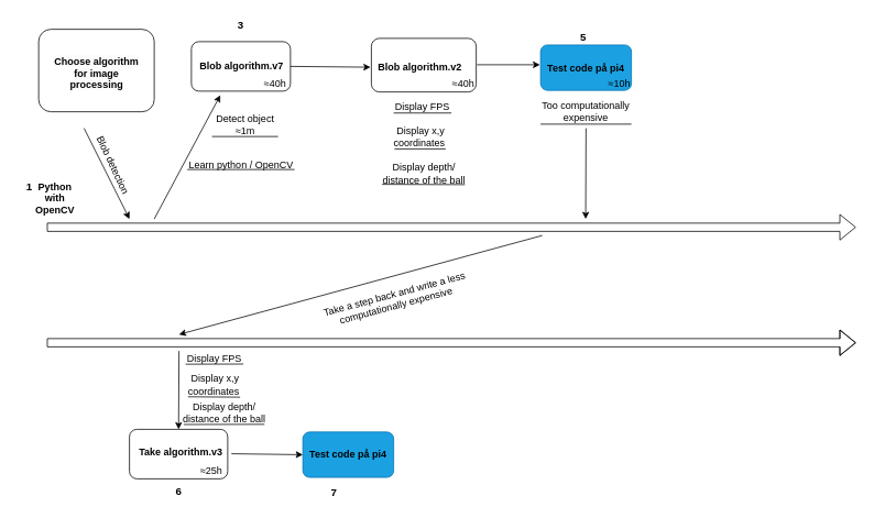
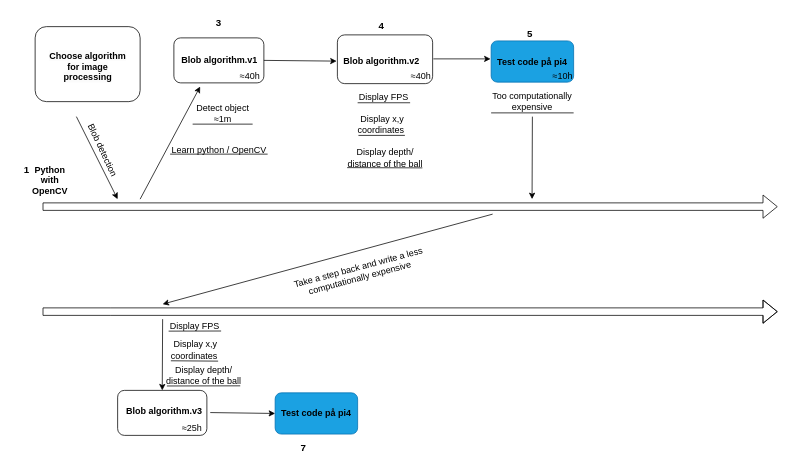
  <mxCell id="0" />
  <mxCell id="1" parent="0" />
  <mxCell id="2" value="" style="shape=flexArrow;endArrow=classic;html=1;rounded=0;" parent="1" edge="1"><mxGeometry width="50" height="50" relative="1" as="geometry"><mxPoint x="56" y="275" as="sourcePoint" /><mxPoint x="1036" y="275" as="targetPoint" /></mxGeometry></mxCell>
  <mxCell id="3" value="" style="endArrow=classic;html=1;rounded=0;exitX=0.5;exitY=1;exitDx=0;exitDy=0;" parent="1" edge="1"><mxGeometry width="50" height="50" relative="1" as="geometry"><mxPoint x="101" y="155" as="sourcePoint" /><mxPoint x="156" y="265" as="targetPoint" /></mxGeometry></mxCell>
  <mxCell id="4" value="Blob detection" style="text;html=1;strokeColor=none;fillColor=none;align=center;verticalAlign=middle;whiteSpace=wrap;rounded=0;rotation=65;" parent="1" vertex="1"><mxGeometry x="86" y="185" width="100" height="30" as="geometry" /></mxCell>
  <mxCell id="5" value="" style="rounded=1;whiteSpace=wrap;html=1;" parent="1" vertex="1"><mxGeometry x="449" y="46" width="127" height="65" as="geometry" /></mxCell>
  <mxCell id="6" value="&lt;b&gt;Blob algorithm.v2&lt;/b&gt;" style="text;html=1;strokeColor=none;fillColor=none;align=center;verticalAlign=middle;whiteSpace=wrap;rounded=0;" parent="1" vertex="1"><mxGeometry x="448" y="51" width="120" height="60" as="geometry" /></mxCell>
  <mxCell id="7" value="Display depth/ distance of the ball" style="text;html=1;strokeColor=none;fillColor=none;align=center;verticalAlign=middle;whiteSpace=wrap;rounded=0;" parent="1" vertex="1"><mxGeometry x="453" y="195" width="120" height="30" as="geometry" /></mxCell>
  <mxCell id="8" value="Display x,y coordinates&amp;nbsp;" style="text;html=1;strokeColor=none;fillColor=none;align=center;verticalAlign=middle;whiteSpace=wrap;rounded=0;" parent="1" vertex="1"><mxGeometry x="469" y="150" width="80" height="30" as="geometry" /></mxCell>
  <mxCell id="9" value="Display FPS" style="text;html=1;strokeColor=none;fillColor=none;align=center;verticalAlign=middle;whiteSpace=wrap;rounded=0;" parent="1" vertex="1"><mxGeometry x="476" y="114" width="70" height="30" as="geometry" /></mxCell>
  <mxCell id="10" value="" style="endArrow=none;html=1;rounded=0;exitX=0;exitY=0.75;exitDx=0;exitDy=0;entryX=1;entryY=0.75;entryDx=0;entryDy=0;" parent="1" edge="1" target="9" source="9"><mxGeometry width="50" height="50" relative="1" as="geometry"><mxPoint x="476" y="139" as="sourcePoint" /><mxPoint x="546" y="139" as="targetPoint" /></mxGeometry></mxCell>
  <mxCell id="11" value="" style="endArrow=none;html=1;rounded=0;exitX=0.101;exitY=1.002;exitDx=0;exitDy=0;exitPerimeter=0;" parent="1" source="8" edge="1"><mxGeometry width="50" height="50" relative="1" as="geometry"><mxPoint x="476" y="180" as="sourcePoint" /><mxPoint x="539" y="180" as="targetPoint" /></mxGeometry></mxCell>
  <mxCell id="12" value="" style="endArrow=none;html=1;rounded=0;entryX=0.911;entryY=0.945;entryDx=0;entryDy=0;entryPerimeter=0;" parent="1" target="7" edge="1"><mxGeometry width="50" height="50" relative="1" as="geometry"><mxPoint x="462" y="223" as="sourcePoint" /><mxPoint x="553" y="225" as="targetPoint" /></mxGeometry></mxCell>
  <mxCell id="13" value="&lt;b&gt;Python with OpenCV&lt;/b&gt;" style="text;html=1;strokeColor=none;fillColor=none;align=center;verticalAlign=middle;whiteSpace=wrap;rounded=0;" parent="1" vertex="1"><mxGeometry x="36" y="225" width="60" height="30" as="geometry" /></mxCell>
  <mxCell id="14" value="&amp;nbsp;≈40h" style="text;html=1;strokeColor=none;fillColor=none;align=center;verticalAlign=middle;whiteSpace=wrap;rounded=0;rotation=0;" parent="1" vertex="1"><mxGeometry x="549" y="91" width="20" height="20" as="geometry" /></mxCell>
  <mxCell id="15" value="" style="rounded=1;whiteSpace=wrap;html=1;fillColor=#1ba1e2;fontColor=#ffffff;strokeColor=#006EAF;" parent="1" vertex="1"><mxGeometry x="654" y="54" width="110" height="55" as="geometry" /></mxCell>
  <mxCell id="16" value="&lt;b&gt;Test code på pi4&lt;/b&gt;" style="text;html=1;strokeColor=none;fillColor=none;align=center;verticalAlign=middle;whiteSpace=wrap;rounded=0;" parent="1" vertex="1"><mxGeometry x="654" y="66.5" width="110" height="30" as="geometry" /></mxCell>
  <mxCell id="17" value="&amp;nbsp;≈10h" style="text;html=1;strokeColor=none;fillColor=none;align=center;verticalAlign=middle;whiteSpace=wrap;rounded=0;rotation=0;" parent="1" vertex="1"><mxGeometry x="732" y="93.34" width="32" height="15" as="geometry" /></mxCell>
  <mxCell id="18" value="Too computationally expensive" style="text;html=1;strokeColor=none;fillColor=none;align=center;verticalAlign=middle;whiteSpace=wrap;rounded=0;" parent="1" vertex="1"><mxGeometry x="654" y="120" width="110" height="30" as="geometry" /></mxCell>
  <mxCell id="19" value="" style="shape=flexArrow;endArrow=classic;html=1;rounded=0;" parent="1" edge="1"><mxGeometry width="50" height="50" relative="1" as="geometry"><mxPoint x="56" y="415" as="sourcePoint" /><mxPoint x="1036" y="415" as="targetPoint" /><Array as="points"><mxPoint x="146" y="415" /></Array></mxGeometry></mxCell>
  <mxCell id="20" value="" style="endArrow=classic;html=1;rounded=0;" parent="1" edge="1"><mxGeometry width="50" height="50" relative="1" as="geometry"><mxPoint x="656" y="285" as="sourcePoint" /><mxPoint x="216" y="405" as="targetPoint" /></mxGeometry></mxCell>
  <mxCell id="21" value="Take a step back and write a&amp;nbsp;less computationally expensive&amp;nbsp;&lt;br&gt;&amp;nbsp;" style="text;html=1;strokeColor=none;fillColor=none;align=center;verticalAlign=middle;whiteSpace=wrap;rounded=0;rotation=-15;" parent="1" vertex="1"><mxGeometry x="376" y="325" width="210" height="90" as="geometry" /></mxCell>
  <mxCell id="22" value="" style="rounded=1;whiteSpace=wrap;html=1;" parent="1" vertex="1"><mxGeometry x="156" y="520" width="119" height="60" as="geometry" /></mxCell>
- <mxCell id="23" value="&lt;b&gt;Take algorithm.v3&lt;/b&gt;" style="text;html=1;strokeColor=none;fillColor=none;align=center;verticalAlign=middle;whiteSpace=wrap;rounded=0;" parent="1" vertex="1"><mxGeometry x="161" y="532.78" width="115" height="30" as="geometry" /></mxCell>
+ <mxCell id="23" value="&lt;b&gt;Blob algorithm.v3&lt;/b&gt;" style="text;html=1;strokeColor=none;fillColor=none;align=center;verticalAlign=middle;whiteSpace=wrap;rounded=0;" parent="1" vertex="1"><mxGeometry x="161" y="532.78" width="115" height="30" as="geometry" /></mxCell>
  <mxCell id="24" value="" style="endArrow=classic;html=1;rounded=0;entryX=0.5;entryY=0;entryDx=0;entryDy=0;" parent="1" target="22" edge="1"><mxGeometry width="50" height="50" relative="1" as="geometry"><mxPoint x="216" y="425" as="sourcePoint" /><mxPoint x="216" y="485" as="targetPoint" /><Array as="points" /></mxGeometry></mxCell>
  <mxCell id="25" value="Display depth/ distance of the ball" style="text;html=1;strokeColor=none;fillColor=none;align=center;verticalAlign=middle;whiteSpace=wrap;rounded=0;" parent="1" vertex="1"><mxGeometry x="211" y="485" width="120" height="30" as="geometry" /></mxCell>
  <mxCell id="26" value="Display x,y coordinates&amp;nbsp;" style="text;html=1;strokeColor=none;fillColor=none;align=center;verticalAlign=middle;whiteSpace=wrap;rounded=0;" parent="1" vertex="1"><mxGeometry x="220" y="451" width="80" height="30" as="geometry" /></mxCell>
  <mxCell id="27" value="" style="endArrow=none;html=1;rounded=0;exitX=0.087;exitY=0.985;exitDx=0;exitDy=0;exitPerimeter=0;" parent="1" source="26" edge="1"><mxGeometry width="50" height="50" relative="1" as="geometry"><mxPoint x="239" y="517" as="sourcePoint" /><mxPoint x="290" y="481" as="targetPoint" /></mxGeometry></mxCell>
  <mxCell id="28" value="" style="endArrow=none;html=1;rounded=0;exitX=0.089;exitY=0.971;exitDx=0;exitDy=0;exitPerimeter=0;entryX=0.904;entryY=0.965;entryDx=0;entryDy=0;entryPerimeter=0;" parent="1" source="25" edge="1" target="25"><mxGeometry width="50" height="50" relative="1" as="geometry"><mxPoint x="279" y="555" as="sourcePoint" /><mxPoint x="349" y="545" as="targetPoint" /></mxGeometry></mxCell>
  <mxCell id="29" value="Display FPS" style="text;html=1;strokeColor=none;fillColor=none;align=center;verticalAlign=middle;whiteSpace=wrap;rounded=0;" parent="1" vertex="1"><mxGeometry x="224" y="420" width="70" height="30" as="geometry" /></mxCell>
  <mxCell id="30" value="" style="endArrow=none;html=1;rounded=0;entryX=1;entryY=1;entryDx=0;entryDy=0;" parent="1" edge="1"><mxGeometry width="50" height="50" relative="1" as="geometry"><mxPoint x="224" y="441" as="sourcePoint" /><mxPoint x="294" y="440.84" as="targetPoint" /></mxGeometry></mxCell>
  <mxCell id="31" value="≈25h" style="text;html=1;strokeColor=none;fillColor=none;align=center;verticalAlign=middle;whiteSpace=wrap;rounded=0;rotation=0;" parent="1" vertex="1"><mxGeometry x="233.5" y="562.78" width="42.5" height="17.22" as="geometry" /></mxCell>
  <mxCell id="32" value="" style="rounded=1;whiteSpace=wrap;html=1;" parent="1" vertex="1"><mxGeometry x="46" y="35" width="140" height="100" as="geometry" /></mxCell>
  <mxCell id="33" value="&lt;br&gt;&lt;b&gt;&lt;span style=&quot;color: rgb(0, 0, 0); font-family: Helvetica; font-size: 12px; font-style: normal; font-variant-ligatures: normal; font-variant-caps: normal; letter-spacing: normal; orphans: 2; text-align: center; text-indent: 0px; text-transform: none; widows: 2; word-spacing: 0px; -webkit-text-stroke-width: 0px; background-color: rgb(251, 251, 251); text-decoration-thickness: initial; text-decoration-style: initial; text-decoration-color: initial; float: none; display: inline !important;&quot;&gt;Choose algorithm for image processing&lt;/span&gt;&lt;br&gt;&lt;/b&gt;" style="text;html=1;strokeColor=none;fillColor=none;align=center;verticalAlign=middle;whiteSpace=wrap;rounded=0;" parent="1" vertex="1"><mxGeometry x="58.5" y="66" width="115" height="30" as="geometry" /></mxCell>
  <mxCell id="34" style="edgeStyle=orthogonalEdgeStyle;rounded=0;orthogonalLoop=1;jettySize=auto;html=1;exitX=0.5;exitY=0;exitDx=0;exitDy=0;" parent="1" source="35" edge="1"><mxGeometry relative="1" as="geometry"><mxPoint x="420.739" y="522.997" as="targetPoint" /></mxGeometry></mxCell>
  <mxCell id="35" value="" style="rounded=1;whiteSpace=wrap;html=1;fillColor=#1ba1e2;fontColor=#ffffff;strokeColor=#006EAF;" parent="1" vertex="1"><mxGeometry x="366" y="523.28" width="110" height="55" as="geometry" /></mxCell>
  <mxCell id="36" value="&lt;b&gt;Test code på pi4&lt;/b&gt;" style="text;html=1;strokeColor=none;fillColor=none;align=center;verticalAlign=middle;whiteSpace=wrap;rounded=0;" parent="1" vertex="1"><mxGeometry x="366" y="535.78" width="110" height="30" as="geometry" /></mxCell>
  <mxCell id="37" value="&lt;b&gt;&lt;font style=&quot;font-size: 13px;&quot;&gt;1&lt;/font&gt;&lt;/b&gt;" style="text;html=1;strokeColor=none;fillColor=none;align=center;verticalAlign=middle;whiteSpace=wrap;rounded=0;" parent="1" vertex="1"><mxGeometry x="20" y="215" width="30" height="20" as="geometry" /></mxCell>
  <mxCell id="38" value="&lt;b&gt;&lt;font style=&quot;font-size: 13px;&quot;&gt;3&lt;/font&gt;&lt;/b&gt;" style="text;html=1;strokeColor=none;fillColor=none;align=center;verticalAlign=middle;whiteSpace=wrap;rounded=0;" parent="1" vertex="1"><mxGeometry x="276" y="20" width="30" height="20" as="geometry" /></mxCell>
  <mxCell id="39" value="&lt;b&gt;&lt;font style=&quot;font-size: 13px;&quot;&gt;5&lt;/font&gt;&lt;/b&gt;" style="text;html=1;strokeColor=none;fillColor=none;align=center;verticalAlign=middle;whiteSpace=wrap;rounded=0;" parent="1" vertex="1"><mxGeometry x="691" y="34" width="30" height="20" as="geometry" /></mxCell>
- <mxCell id="40" value="&lt;b&gt;&lt;font style=&quot;font-size: 13px;&quot;&gt;6&lt;/font&gt;&lt;/b&gt;" style="text;html=1;strokeColor=none;fillColor=none;align=center;verticalAlign=middle;whiteSpace=wrap;rounded=0;" parent="1" vertex="1"><mxGeometry x="200.5" y="585.28" width="30" height="20" as="geometry" /></mxCell>
  <mxCell id="41" value="&lt;b&gt;&lt;font style=&quot;font-size: 13px;&quot;&gt;7&lt;/font&gt;&lt;/b&gt;" style="text;html=1;strokeColor=none;fillColor=none;align=center;verticalAlign=middle;whiteSpace=wrap;rounded=0;" parent="1" vertex="1"><mxGeometry x="389" y="585.78" width="30" height="20" as="geometry" /></mxCell>
+ <mxCell id="42" value="&lt;b&gt;&lt;font style=&quot;font-size: 13px;&quot;&gt;4&lt;/font&gt;&lt;/b&gt;" style="text;html=1;strokeColor=none;fillColor=none;align=center;verticalAlign=middle;whiteSpace=wrap;rounded=0;" parent="1" vertex="1"><mxGeometry x="493" y="23" width="30" height="20" as="geometry" /></mxCell>
  <mxCell id="43" value="" style="rounded=1;whiteSpace=wrap;html=1;" vertex="1" parent="1"><mxGeometry x="231" y="50" width="120" height="60" as="geometry" /></mxCell>
- <mxCell id="44" value="&lt;b&gt;Blob algorithm.v7&lt;/b&gt;" style="text;html=1;strokeColor=none;fillColor=none;align=center;verticalAlign=middle;whiteSpace=wrap;rounded=0;" vertex="1" parent="1"><mxGeometry x="238" y="65" width="108" height="30" as="geometry" /></mxCell>
+ <mxCell id="44" value="&lt;b&gt;Blob algorithm.v1&lt;/b&gt;" style="text;html=1;strokeColor=none;fillColor=none;align=center;verticalAlign=middle;whiteSpace=wrap;rounded=0;" vertex="1" parent="1"><mxGeometry x="238" y="65" width="108" height="30" as="geometry" /></mxCell>
  <mxCell id="45" value="" style="endArrow=classic;html=1;rounded=0;" edge="1" parent="1"><mxGeometry width="50" height="50" relative="1" as="geometry"><mxPoint x="186" y="265" as="sourcePoint" /><mxPoint x="266" y="115" as="targetPoint" /><Array as="points" /></mxGeometry></mxCell>
  <mxCell id="46" value="&amp;nbsp;≈40h" style="text;html=1;strokeColor=none;fillColor=none;align=center;verticalAlign=middle;whiteSpace=wrap;rounded=0;rotation=0;" vertex="1" parent="1"><mxGeometry x="317" y="91" width="27.8" height="19.69" as="geometry" /></mxCell>
  <mxCell id="47" value="Detect object ≈1m&lt;br&gt;&amp;nbsp;" style="text;html=1;strokeColor=none;fillColor=none;align=center;verticalAlign=middle;whiteSpace=wrap;rounded=0;" vertex="1" parent="1"><mxGeometry x="257" y="142.5" width="79" height="30" as="geometry" /></mxCell>
  <mxCell id="48" value="Learn python / OpenCV" style="text;html=1;strokeColor=none;fillColor=none;align=center;verticalAlign=middle;whiteSpace=wrap;rounded=0;" vertex="1" parent="1"><mxGeometry x="226.5" y="185" width="129" height="30" as="geometry" /></mxCell>
  <mxCell id="49" value="" style="endArrow=classic;html=1;rounded=0;exitX=1;exitY=0.5;exitDx=0;exitDy=0;entryX=0;entryY=0.5;entryDx=0;entryDy=0;" edge="1" parent="1" source="43" target="6"><mxGeometry width="50" height="50" relative="1" as="geometry"><mxPoint x="526" y="295" as="sourcePoint" /><mxPoint x="506" y="80" as="targetPoint" /></mxGeometry></mxCell>
  <mxCell id="50" value="" style="endArrow=classic;html=1;rounded=0;entryX=-0.007;entryY=0.384;entryDx=0;entryDy=0;entryPerimeter=0;" edge="1" parent="1" target="16"><mxGeometry width="50" height="50" relative="1" as="geometry"><mxPoint x="577" y="78" as="sourcePoint" /><mxPoint x="654" y="79" as="targetPoint" /></mxGeometry></mxCell>
  <mxCell id="51" value="" style="endArrow=none;html=1;rounded=0;" edge="1" parent="1"><mxGeometry width="50" height="50" relative="1" as="geometry"><mxPoint x="226" y="205" as="sourcePoint" /><mxPoint x="356" y="205" as="targetPoint" /></mxGeometry></mxCell>
  <mxCell id="52" value="" style="endArrow=none;html=1;rounded=0;entryX=1;entryY=0.75;entryDx=0;entryDy=0;" edge="1" parent="1" target="47"><mxGeometry width="50" height="50" relative="1" as="geometry"><mxPoint x="256" y="165" as="sourcePoint" /><mxPoint x="486" y="185" as="targetPoint" /></mxGeometry></mxCell>
  <mxCell id="53" value="" style="endArrow=classic;html=1;rounded=0;entryX=0.5;entryY=0;entryDx=0;entryDy=0;" edge="1" parent="1"><mxGeometry width="50" height="50" relative="1" as="geometry"><mxPoint x="709" y="155" as="sourcePoint" /><mxPoint x="708.6" y="265" as="targetPoint" /><Array as="points" /></mxGeometry></mxCell>
  <mxCell id="54" value="" style="endArrow=none;html=1;rounded=0;exitX=0;exitY=1;exitDx=0;exitDy=0;entryX=1;entryY=1;entryDx=0;entryDy=0;" edge="1" parent="1" source="18" target="18"><mxGeometry width="50" height="50" relative="1" as="geometry"><mxPoint x="436" y="325" as="sourcePoint" /><mxPoint x="486" y="275" as="targetPoint" /></mxGeometry></mxCell>
  <mxCell id="55" value="" style="endArrow=classic;html=1;rounded=0;entryX=0;entryY=0.5;entryDx=0;entryDy=0;" edge="1" parent="1" target="36"><mxGeometry width="50" height="50" relative="1" as="geometry"><mxPoint x="279.5" y="549.6" as="sourcePoint" /><mxPoint x="355.5" y="549.6" as="targetPoint" /></mxGeometry></mxCell>
